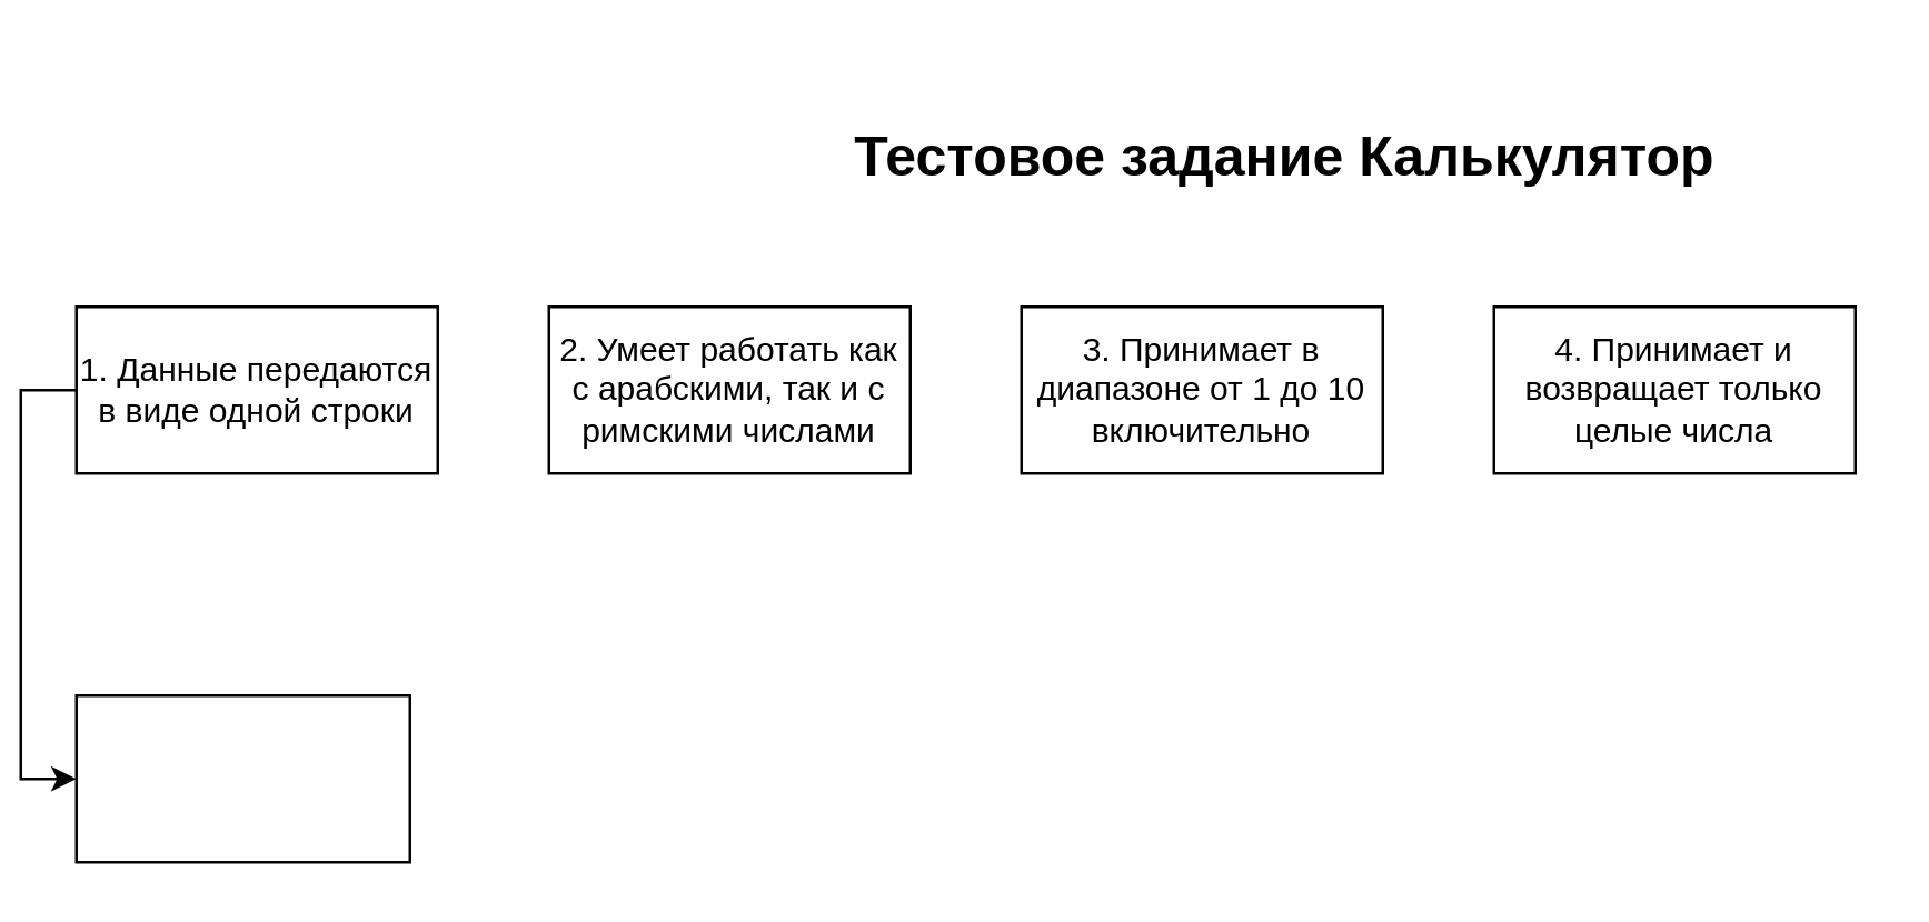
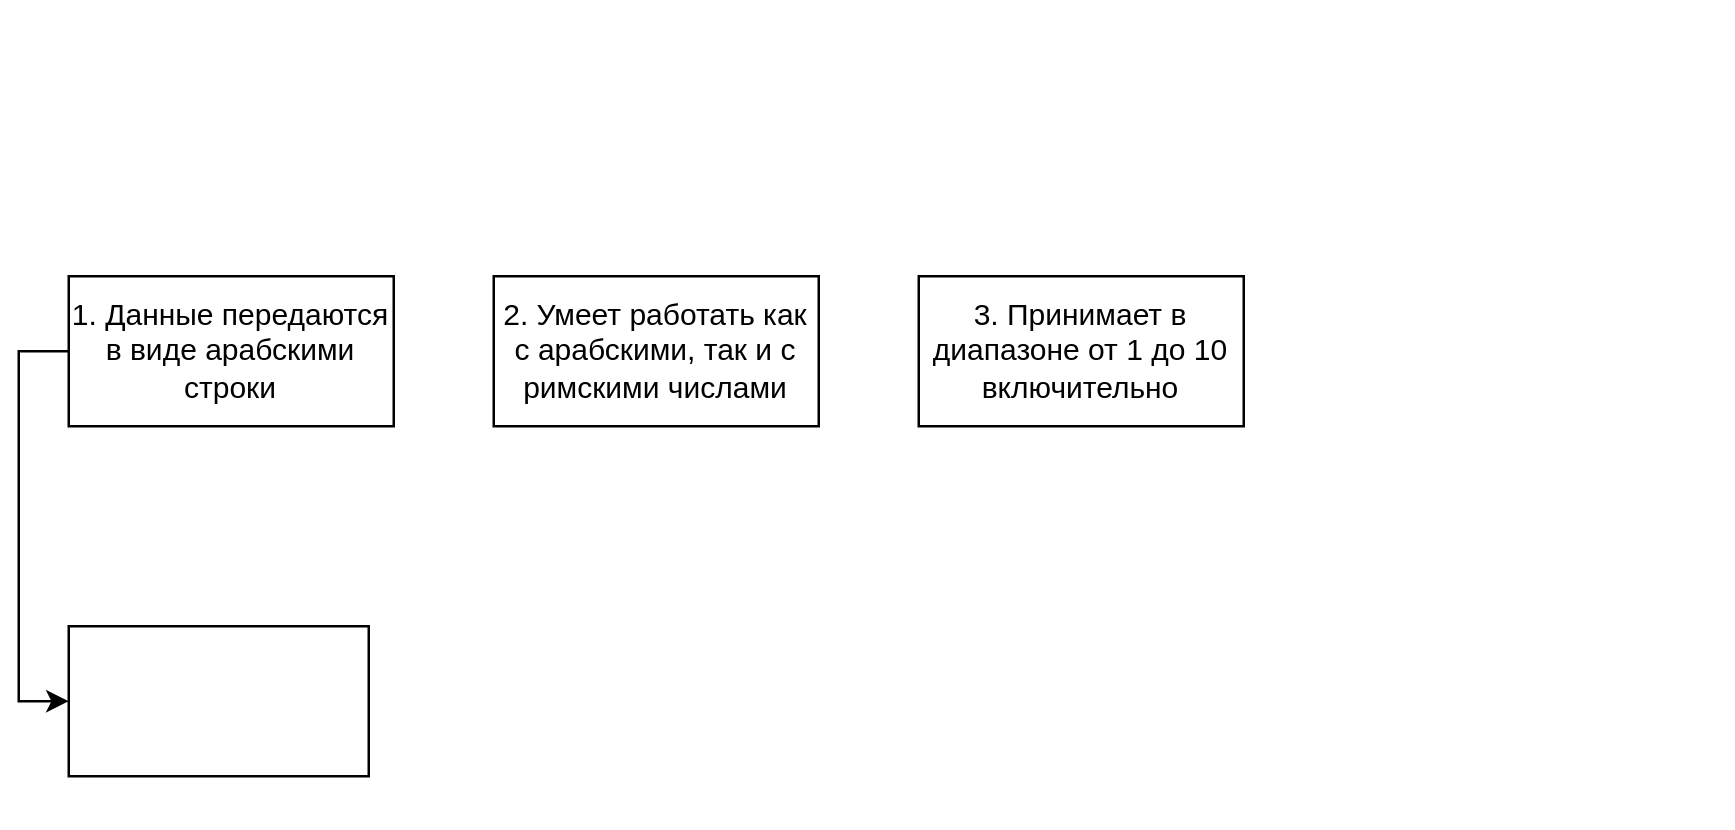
  <mxCell id="0" />
  <mxCell id="1" parent="0" />
- <mxCell id="2" value="Тестовое задание Калькулятор" style="text;html=1;strokeColor=none;fillColor=none;align=center;verticalAlign=middle;whiteSpace=wrap;rounded=0;fontStyle=1;horizontal=1;fontSize=20;" vertex="1" parent="1"><mxGeometry x="245" y="20" width="420" height="70" as="geometry" /></mxCell>
  <mxCell id="3" style="edgeStyle=orthogonalEdgeStyle;rounded=0;orthogonalLoop=1;jettySize=auto;html=1;exitX=0;exitY=0.5;exitDx=0;exitDy=0;entryX=0;entryY=0.5;entryDx=0;entryDy=0;" edge="1" parent="1" source="4" target="8"><mxGeometry relative="1" as="geometry"><mxPoint x="-40" y="290" as="targetPoint" /></mxGeometry></mxCell>
- <mxCell id="4" value="1. Данные передаются в виде одной строки" style="rounded=0;whiteSpace=wrap;html=1;" vertex="1" parent="1"><mxGeometry x="20" y="110" width="130" height="60" as="geometry" /></mxCell>
+ <mxCell id="4" value="1. Данные передаются в виде арабскими строки" style="rounded=0;whiteSpace=wrap;html=1;" vertex="1" parent="1"><mxGeometry x="20" y="110" width="130" height="60" as="geometry" /></mxCell>
  <mxCell id="5" value="2. Умеет работать как с арабскими, так и с римскими числами" style="rounded=0;whiteSpace=wrap;html=1;" vertex="1" parent="1"><mxGeometry x="190" y="110" width="130" height="60" as="geometry" /></mxCell>
  <mxCell id="6" value="3. Принимает в диапазоне от 1 до 10 включительно" style="rounded=0;whiteSpace=wrap;html=1;" vertex="1" parent="1"><mxGeometry x="360" y="110" width="130" height="60" as="geometry" /></mxCell>
- <mxCell id="7" value="4. Принимает и возвращает только целые числа" style="rounded=0;whiteSpace=wrap;html=1;" vertex="1" parent="1"><mxGeometry x="530" y="110" width="130" height="60" as="geometry" /></mxCell>
  <mxCell id="8" value="" style="rounded=0;whiteSpace=wrap;html=1;" vertex="1" parent="1"><mxGeometry x="20" y="250" width="120" height="60" as="geometry" /></mxCell>
